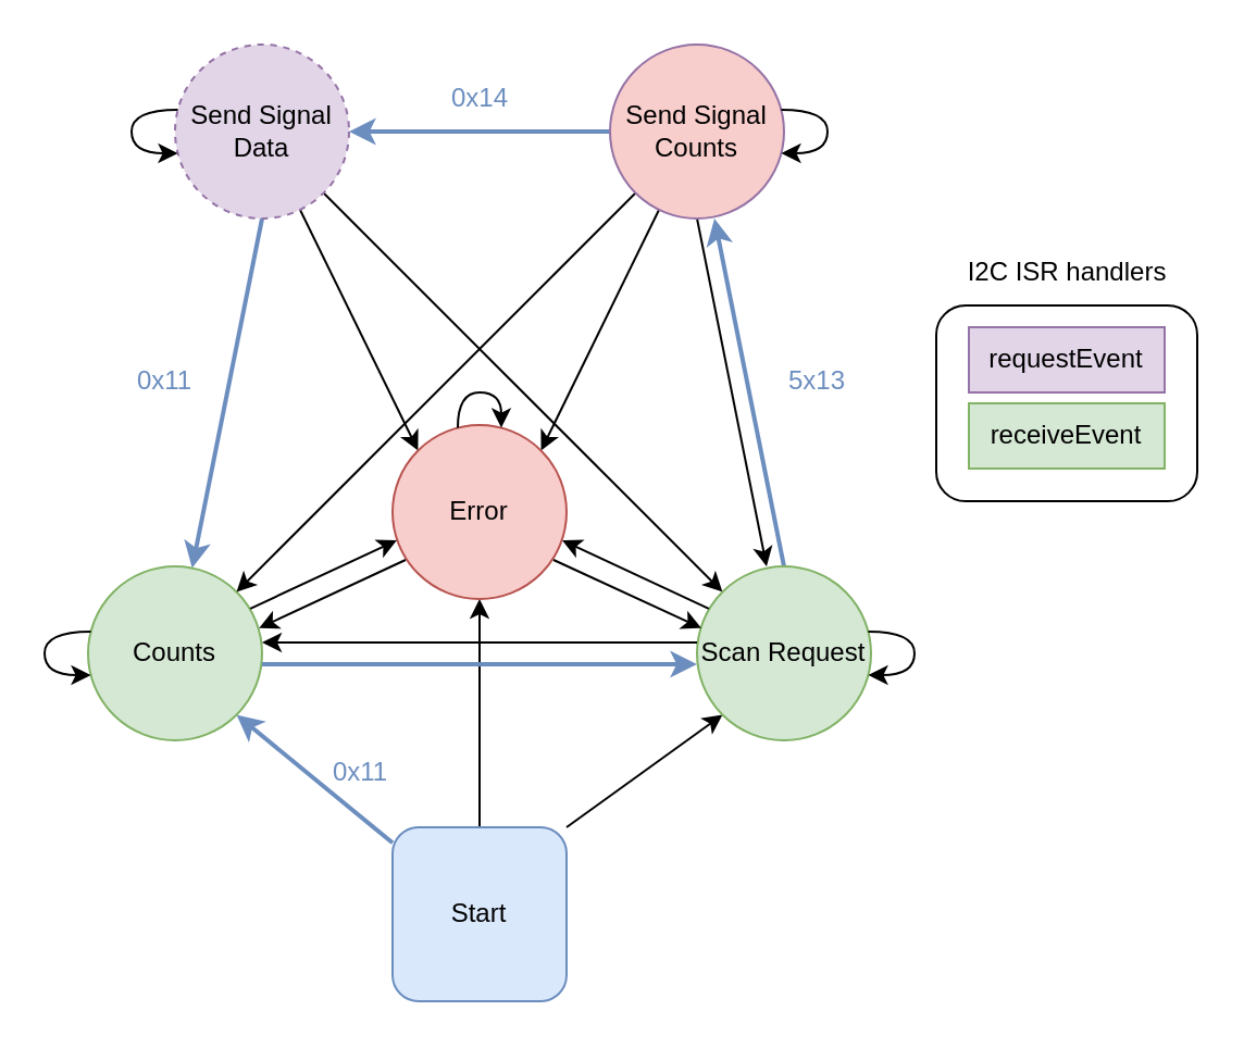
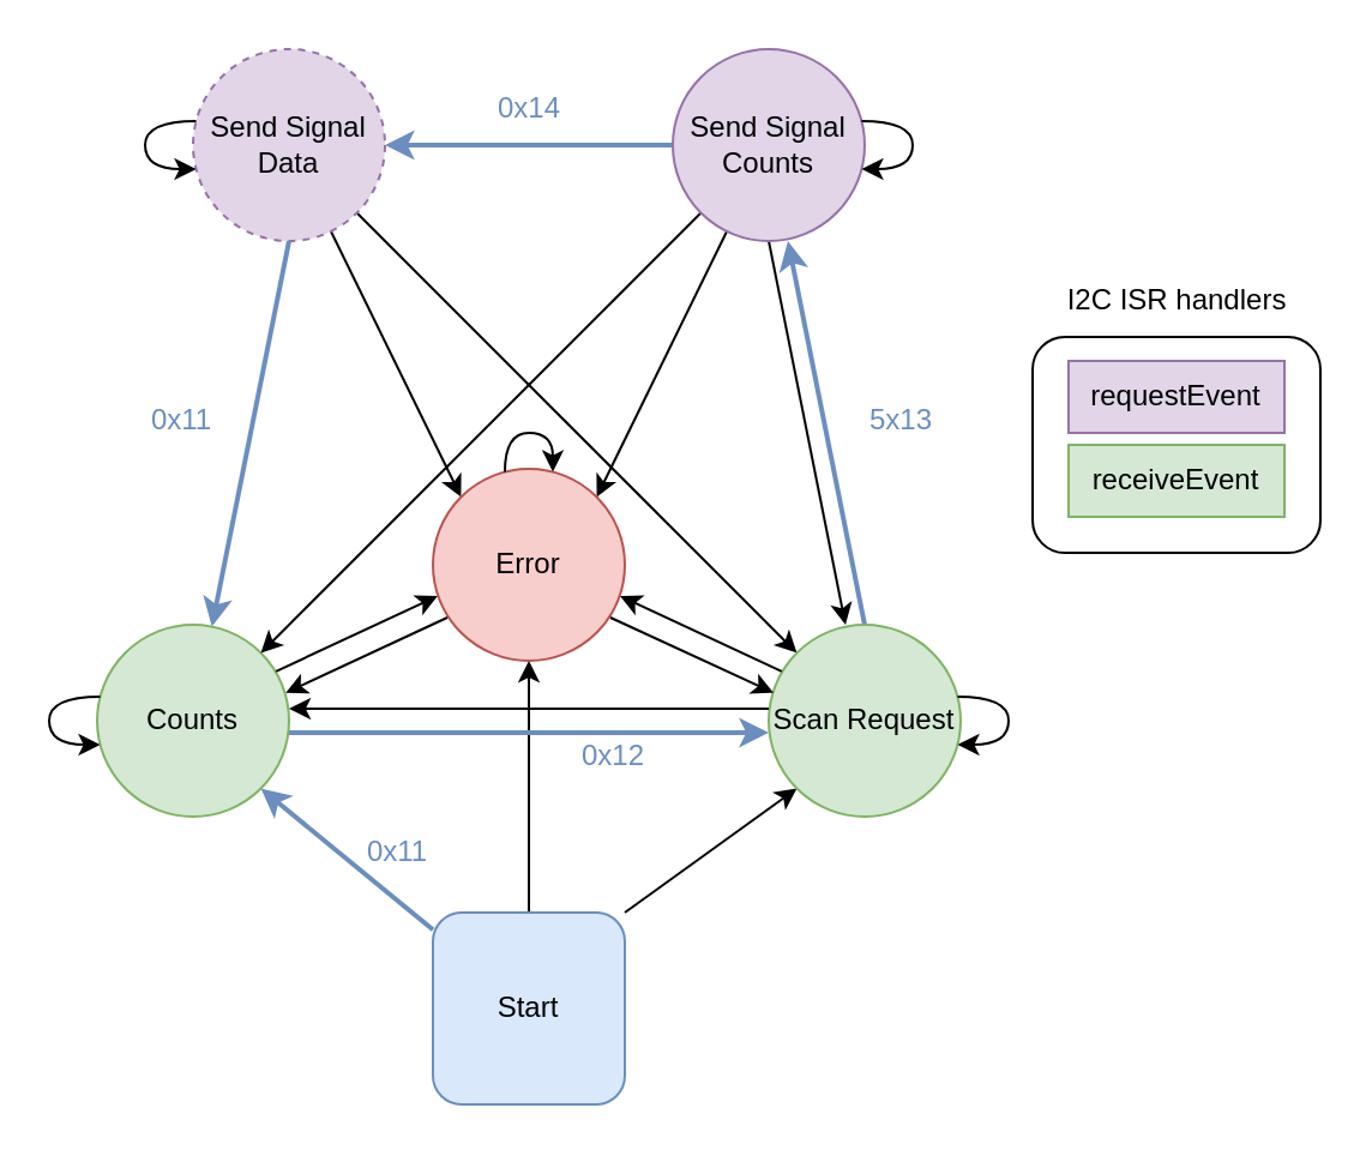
  <mxCell id="0" />
  <mxCell id="1" parent="0" />
  <mxCell id="2" value="" style="rounded=1;whiteSpace=wrap;html=1;fontColor=#000000;" vertex="1" parent="1"><mxGeometry x="430" y="140" width="120" height="90" as="geometry" /></mxCell>
  <mxCell id="3" style="edgeStyle=none;rounded=0;orthogonalLoop=1;jettySize=auto;html=1;entryX=1;entryY=1;entryDx=0;entryDy=0;strokeWidth=2;endArrow=classic;endFill=1;endSize=6;fillColor=#dae8fc;strokeColor=#6c8ebf;" parent="1" source="6" target="8" edge="1"><mxGeometry relative="1" as="geometry" /></mxCell>
  <mxCell id="4" style="edgeStyle=none;rounded=0;orthogonalLoop=1;jettySize=auto;html=1;exitX=1;exitY=0;exitDx=0;exitDy=0;entryX=0;entryY=1;entryDx=0;entryDy=0;strokeWidth=1;endArrow=classic;endFill=1;endSize=6;" parent="1" source="6" target="19" edge="1"><mxGeometry relative="1" as="geometry" /></mxCell>
  <mxCell id="5" style="edgeStyle=none;rounded=0;orthogonalLoop=1;jettySize=auto;html=1;strokeWidth=1;endArrow=classic;endFill=1;startSize=6;endSize=6;" parent="1" source="6" target="18" edge="1"><mxGeometry relative="1" as="geometry" /></mxCell>
  <mxCell id="6" value="&lt;div&gt;Start&lt;/div&gt;" style="whiteSpace=wrap;html=1;aspect=fixed;fillColor=#dae8fc;strokeColor=#6c8ebf;rounded=1;" parent="1" vertex="1"><mxGeometry x="180" y="380" width="80" height="80" as="geometry" /></mxCell>
  <mxCell id="7" style="rounded=0;orthogonalLoop=1;jettySize=auto;html=1;strokeWidth=2;endArrow=classic;endFill=1;endSize=6;exitX=0.5;exitY=1;exitDx=0;exitDy=0;fillColor=#dae8fc;strokeColor=#6c8ebf;" parent="1" source="16" target="8" edge="1"><mxGeometry relative="1" as="geometry" /></mxCell>
  <mxCell id="8" value="Counts" style="ellipse;whiteSpace=wrap;html=1;aspect=fixed;fillColor=#d5e8d4;strokeColor=#82b366;" parent="1" vertex="1"><mxGeometry x="40" y="260" width="80" height="80" as="geometry" /></mxCell>
  <mxCell id="9" style="edgeStyle=none;rounded=0;orthogonalLoop=1;jettySize=auto;html=1;entryX=1;entryY=0.5;entryDx=0;entryDy=0;strokeWidth=2;endArrow=classic;endFill=1;endSize=6;fillColor=#dae8fc;strokeColor=#6c8ebf;" parent="1" source="13" target="16" edge="1"><mxGeometry relative="1" as="geometry" /></mxCell>
  <mxCell id="10" style="edgeStyle=none;rounded=0;orthogonalLoop=1;jettySize=auto;html=1;entryX=1;entryY=0;entryDx=0;entryDy=0;strokeWidth=1;endArrow=classic;endFill=1;endSize=6;" parent="1" source="13" target="8" edge="1"><mxGeometry relative="1" as="geometry" /></mxCell>
  <mxCell id="11" style="rounded=0;orthogonalLoop=1;jettySize=auto;html=1;entryX=1;entryY=0;entryDx=0;entryDy=0;strokeWidth=1;endArrow=classic;endFill=1;startSize=6;endSize=6;" parent="1" source="13" target="18" edge="1"><mxGeometry relative="1" as="geometry" /></mxCell>
  <mxCell id="12" style="rounded=0;orthogonalLoop=1;jettySize=auto;html=1;entryX=0.5;entryY=0;entryDx=0;entryDy=0;strokeWidth=1;endArrow=classic;endFill=1;startSize=6;endSize=6;" parent="1" edge="1"><mxGeometry relative="1" as="geometry"><mxPoint x="319.845" y="99.223" as="sourcePoint" /><mxPoint x="352" y="260" as="targetPoint" /></mxGeometry></mxCell>
- <mxCell id="13" value="&lt;div&gt;Send Signal Counts&lt;/div&gt;" style="ellipse;whiteSpace=wrap;html=1;aspect=fixed;fillColor=#f8cecc;strokeColor=#9673a6;" parent="1" vertex="1"><mxGeometry x="280" y="20" width="80" height="80" as="geometry" /></mxCell>
+ <mxCell id="13" value="&lt;div&gt;Send Signal Counts&lt;/div&gt;" style="ellipse;whiteSpace=wrap;html=1;aspect=fixed;fillColor=#e1d5e7;strokeColor=#9673a6;" parent="1" vertex="1"><mxGeometry x="280" y="20" width="80" height="80" as="geometry" /></mxCell>
  <mxCell id="14" style="edgeStyle=none;rounded=0;orthogonalLoop=1;jettySize=auto;html=1;entryX=0;entryY=0;entryDx=0;entryDy=0;strokeWidth=1;endArrow=classic;endFill=1;endSize=6;" parent="1" source="16" target="19" edge="1"><mxGeometry relative="1" as="geometry" /></mxCell>
  <mxCell id="15" style="edgeStyle=none;rounded=0;orthogonalLoop=1;jettySize=auto;html=1;entryX=0;entryY=0;entryDx=0;entryDy=0;strokeWidth=1;endArrow=classic;endFill=1;startSize=6;endSize=6;" parent="1" source="16" target="18" edge="1"><mxGeometry relative="1" as="geometry" /></mxCell>
  <mxCell id="16" value="&lt;div&gt;Send Signal Data&lt;/div&gt;" style="ellipse;whiteSpace=wrap;html=1;aspect=fixed;fillColor=#e1d5e7;strokeColor=#9673a6;dashed=1;" parent="1" vertex="1"><mxGeometry x="80" y="20" width="80" height="80" as="geometry" /></mxCell>
  <mxCell id="17" style="rounded=0;orthogonalLoop=1;jettySize=auto;html=1;entryX=0.5;entryY=1;entryDx=0;entryDy=0;strokeWidth=2;endArrow=classic;endFill=1;endSize=6;fillColor=#dae8fc;strokeColor=#6c8ebf;" parent="1" edge="1"><mxGeometry relative="1" as="geometry"><mxPoint x="360.155" y="260.777" as="sourcePoint" /><mxPoint x="328" y="100" as="targetPoint" /></mxGeometry></mxCell>
  <mxCell id="18" value="&lt;div&gt;Error&lt;/div&gt;" style="ellipse;whiteSpace=wrap;html=1;aspect=fixed;fillColor=#f8cecc;strokeColor=#b85450;" parent="1" vertex="1"><mxGeometry x="180" y="195" width="80" height="80" as="geometry" /></mxCell>
  <mxCell id="19" value="&lt;div&gt;Scan Request&lt;/div&gt;" style="ellipse;whiteSpace=wrap;html=1;aspect=fixed;fillColor=#d5e8d4;strokeColor=#82b366;" parent="1" vertex="1"><mxGeometry x="320" y="260" width="80" height="80" as="geometry" /></mxCell>
  <mxCell id="20" style="edgeStyle=none;rounded=0;orthogonalLoop=1;jettySize=auto;html=1;entryX=0;entryY=0.5;entryDx=0;entryDy=0;strokeWidth=2;endArrow=classic;endFill=1;startSize=6;endSize=6;fillColor=#dae8fc;strokeColor=#6c8ebf;" parent="1" edge="1"><mxGeometry relative="1" as="geometry"><mxPoint x="120" y="305" as="sourcePoint" /><mxPoint x="320" y="305" as="targetPoint" /></mxGeometry></mxCell>
  <mxCell id="21" style="edgeStyle=none;rounded=0;orthogonalLoop=1;jettySize=auto;html=1;entryX=0;entryY=0.5;entryDx=0;entryDy=0;strokeWidth=1;endArrow=classic;endFill=1;startSize=6;endSize=6;" parent="1" edge="1"><mxGeometry relative="1" as="geometry"><mxPoint x="320" y="295" as="sourcePoint" /><mxPoint x="120" y="295" as="targetPoint" /></mxGeometry></mxCell>
  <mxCell id="22" style="edgeStyle=none;rounded=0;orthogonalLoop=1;jettySize=auto;html=1;strokeWidth=1;endArrow=classic;endFill=1;startSize=6;endSize=6;" parent="1" edge="1"><mxGeometry relative="1" as="geometry"><mxPoint x="114.598" y="279.396" as="sourcePoint" /><mxPoint x="181.998" y="247.998" as="targetPoint" /></mxGeometry></mxCell>
  <mxCell id="23" style="edgeStyle=none;rounded=0;orthogonalLoop=1;jettySize=auto;html=1;strokeWidth=1;endArrow=classic;endFill=1;startSize=6;endSize=6;" parent="1" edge="1"><mxGeometry relative="1" as="geometry"><mxPoint x="185.998" y="256.998" as="sourcePoint" /><mxPoint x="118.598" y="288.396" as="targetPoint" /></mxGeometry></mxCell>
  <mxCell id="24" style="edgeStyle=none;rounded=0;orthogonalLoop=1;jettySize=auto;html=1;strokeWidth=1;endArrow=classic;endFill=1;startSize=6;endSize=6;" parent="1" edge="1"><mxGeometry relative="1" as="geometry"><mxPoint x="325.398" y="279.396" as="sourcePoint" /><mxPoint x="257.998" y="247.998" as="targetPoint" /></mxGeometry></mxCell>
  <mxCell id="25" style="edgeStyle=none;rounded=0;orthogonalLoop=1;jettySize=auto;html=1;strokeWidth=1;endArrow=classic;endFill=1;startSize=6;endSize=6;" parent="1" edge="1"><mxGeometry relative="1" as="geometry"><mxPoint x="254" y="256.998" as="sourcePoint" /><mxPoint x="321.998" y="288.396" as="targetPoint" /></mxGeometry></mxCell>
  <mxCell id="26" style="edgeStyle=orthogonalEdgeStyle;rounded=0;orthogonalLoop=1;jettySize=auto;html=1;strokeWidth=1;endArrow=classic;endFill=1;startSize=6;endSize=6;curved=1;" parent="1" source="19" target="19" edge="1"><mxGeometry relative="1" as="geometry" /></mxCell>
  <mxCell id="27" style="edgeStyle=orthogonalEdgeStyle;curved=1;rounded=0;orthogonalLoop=1;jettySize=auto;html=1;strokeWidth=1;endArrow=classic;endFill=1;startSize=6;endSize=6;" parent="1" source="8" target="8" edge="1"><mxGeometry relative="1" as="geometry"><Array as="points"><mxPoint x="20" y="300" /></Array></mxGeometry></mxCell>
  <mxCell id="28" style="edgeStyle=orthogonalEdgeStyle;curved=1;rounded=0;orthogonalLoop=1;jettySize=auto;html=1;strokeWidth=1;endArrow=classic;endFill=1;startSize=6;endSize=6;" parent="1" source="18" target="18" edge="1"><mxGeometry relative="1" as="geometry"><Array as="points"><mxPoint x="220" y="180" /></Array></mxGeometry></mxCell>
  <mxCell id="29" style="edgeStyle=orthogonalEdgeStyle;curved=1;rounded=0;orthogonalLoop=1;jettySize=auto;html=1;strokeWidth=1;endArrow=classic;endFill=1;startSize=6;endSize=6;" parent="1" source="13" target="13" edge="1"><mxGeometry relative="1" as="geometry" /></mxCell>
  <mxCell id="30" style="edgeStyle=orthogonalEdgeStyle;curved=1;rounded=0;orthogonalLoop=1;jettySize=auto;html=1;strokeWidth=1;endArrow=classic;endFill=1;startSize=6;endSize=6;" parent="1" source="16" target="16" edge="1"><mxGeometry relative="1" as="geometry"><Array as="points"><mxPoint x="60" y="60" /></Array></mxGeometry></mxCell>
  <mxCell id="31" value="requestEvent" style="whiteSpace=wrap;html=1;fillColor=#e1d5e7;strokeColor=#9673a6;" vertex="1" parent="1"><mxGeometry x="445" y="150" width="90" height="30" as="geometry" /></mxCell>
  <mxCell id="32" value="receiveEvent" style="whiteSpace=wrap;html=1;fillColor=#d5e8d4;strokeColor=#82b366;" vertex="1" parent="1"><mxGeometry x="445" y="185" width="90" height="30" as="geometry" /></mxCell>
  <mxCell id="33" value="&lt;font color=&quot;#6C8EBF&quot;&gt;0x11&lt;/font&gt;" style="text;html=1;align=center;verticalAlign=middle;resizable=0;points=[];autosize=1;strokeColor=none;fillColor=none;" vertex="1" parent="1"><mxGeometry x="140" y="340" width="50" height="30" as="geometry" /></mxCell>
+ <mxCell id="34" value="&lt;font color=&quot;#6C8EBF&quot;&gt;0x12&lt;/font&gt;" style="text;html=1;align=center;verticalAlign=middle;resizable=0;points=[];autosize=1;strokeColor=none;fillColor=none;" vertex="1" parent="1"><mxGeometry x="230" y="300" width="50" height="30" as="geometry" /></mxCell>
  <mxCell id="35" value="&lt;font color=&quot;#6C8EBF&quot;&gt;0x11&lt;/font&gt;" style="text;html=1;align=center;verticalAlign=middle;resizable=0;points=[];autosize=1;strokeColor=none;fillColor=none;" vertex="1" parent="1"><mxGeometry x="50" y="160" width="50" height="30" as="geometry" /></mxCell>
  <mxCell id="36" value="5x13" style="text;html=1;align=center;verticalAlign=middle;resizable=0;points=[];autosize=1;strokeColor=none;fillColor=none;fontColor=#6C8EBF;" vertex="1" parent="1"><mxGeometry x="350" y="160" width="50" height="30" as="geometry" /></mxCell>
  <mxCell id="37" value="0x14" style="text;html=1;align=center;verticalAlign=middle;resizable=0;points=[];autosize=1;strokeColor=none;fillColor=none;fontColor=#6C8EBF;" vertex="1" parent="1"><mxGeometry x="195" y="30" width="50" height="30" as="geometry" /></mxCell>
  <mxCell id="38" value="I2C ISR handlers" style="text;html=1;align=center;verticalAlign=middle;resizable=0;points=[];autosize=1;strokeColor=none;fillColor=none;fontColor=#000000;" vertex="1" parent="1"><mxGeometry x="430" y="110" width="120" height="30" as="geometry" /></mxCell>
